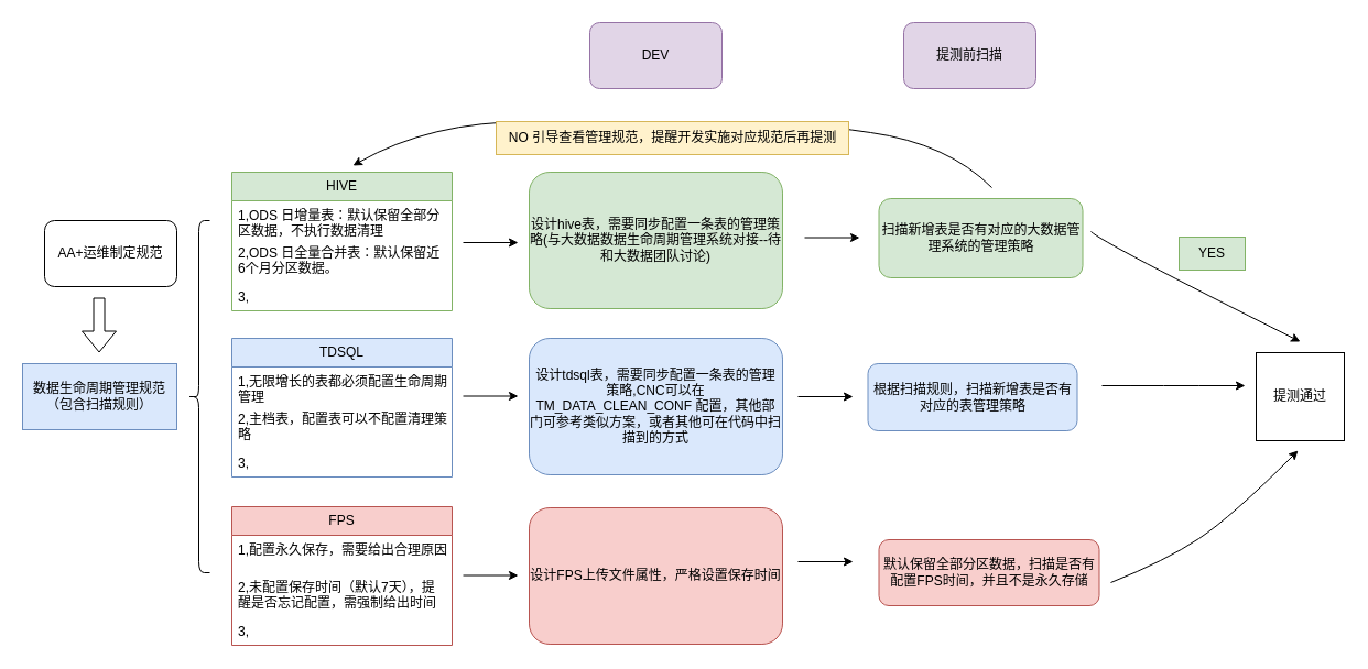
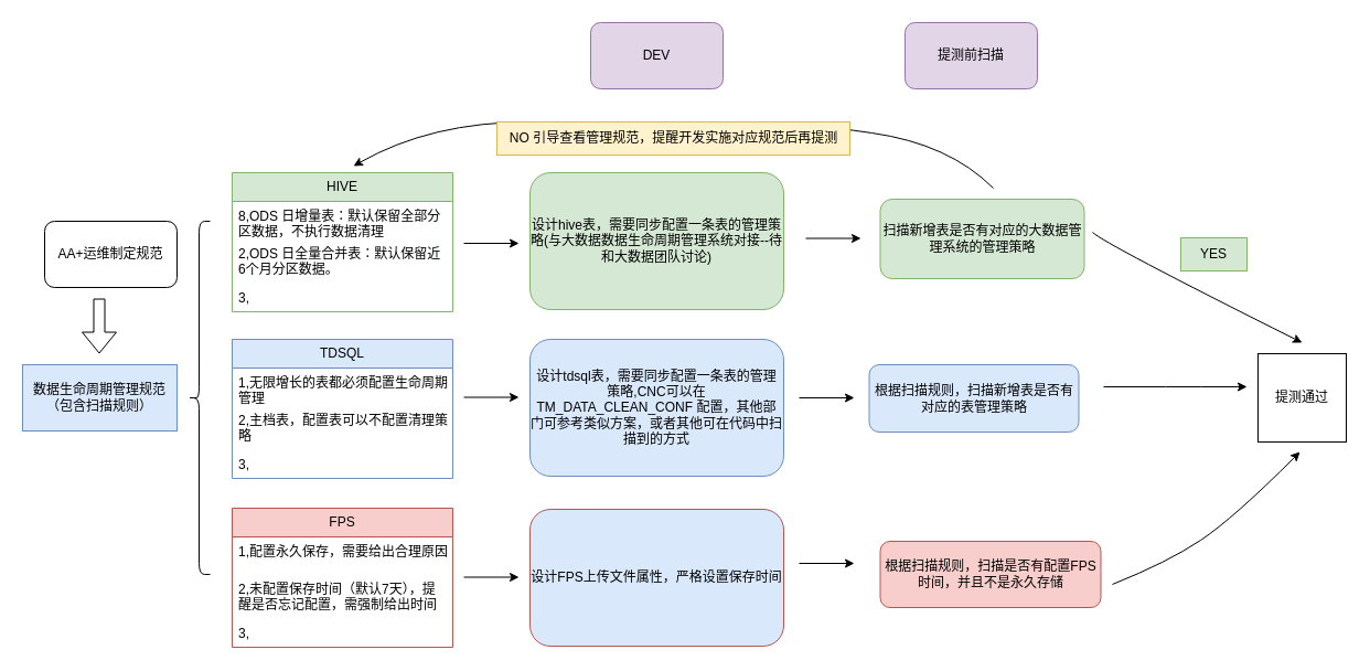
  <mxCell id="0" />
  <mxCell id="1" parent="0" />
  <mxCell id="2" value="数据生命周期管理规范&lt;br&gt;（包含扫描规则）" style="rounded=0;whiteSpace=wrap;html=1;fillColor=#dae8fc;strokeColor=#6c8ebf;" vertex="1" parent="1"><mxGeometry x="20" y="330" width="140" height="60" as="geometry" /></mxCell>
  <mxCell id="3" value="" style="shape=curlyBracket;whiteSpace=wrap;html=1;rounded=1;flipH=1;labelPosition=right;verticalLabelPosition=middle;align=left;verticalAlign=middle;direction=west;" vertex="1" parent="1"><mxGeometry x="170" y="200" width="20" height="320" as="geometry" /></mxCell>
  <mxCell id="4" value="TDSQL" style="swimlane;fontStyle=0;childLayout=stackLayout;horizontal=1;startSize=26;fillColor=#dae8fc;horizontalStack=0;resizeParent=1;resizeParentMax=0;resizeLast=0;collapsible=1;marginBottom=0;whiteSpace=wrap;html=1;strokeColor=#6c8ebf;" vertex="1" parent="1"><mxGeometry x="210" y="307" width="200" height="126" as="geometry" /></mxCell>
  <mxCell id="5" value="1,无限增长的表都必须配置生命周期管理" style="text;strokeColor=none;fillColor=none;align=left;verticalAlign=top;spacingLeft=4;spacingRight=4;overflow=hidden;rotatable=0;points=[[0,0.5],[1,0.5]];portConstraint=eastwest;whiteSpace=wrap;html=1;" vertex="1" parent="4"><mxGeometry y="26" width="200" height="34" as="geometry" /></mxCell>
  <mxCell id="6" value="2,主档表，配置表可以不配置清理策略&lt;br&gt;" style="text;strokeColor=none;fillColor=none;align=left;verticalAlign=top;spacingLeft=4;spacingRight=4;overflow=hidden;rotatable=0;points=[[0,0.5],[1,0.5]];portConstraint=eastwest;whiteSpace=wrap;html=1;" vertex="1" parent="4"><mxGeometry y="60" width="200" height="40" as="geometry" /></mxCell>
  <mxCell id="7" value="3," style="text;strokeColor=none;fillColor=none;align=left;verticalAlign=top;spacingLeft=4;spacingRight=4;overflow=hidden;rotatable=0;points=[[0,0.5],[1,0.5]];portConstraint=eastwest;whiteSpace=wrap;html=1;" vertex="1" parent="4"><mxGeometry y="100" width="200" height="26" as="geometry" /></mxCell>
  <mxCell id="8" value="FPS" style="swimlane;fontStyle=0;childLayout=stackLayout;horizontal=1;startSize=26;fillColor=#f8cecc;horizontalStack=0;resizeParent=1;resizeParentMax=0;resizeLast=0;collapsible=1;marginBottom=0;whiteSpace=wrap;html=1;strokeColor=#b85450;" vertex="1" parent="1"><mxGeometry x="210" y="460" width="200" height="126" as="geometry" /></mxCell>
  <mxCell id="9" value="1,配置永久保存，需要给出合理原因" style="text;strokeColor=none;fillColor=none;align=left;verticalAlign=top;spacingLeft=4;spacingRight=4;overflow=hidden;rotatable=0;points=[[0,0.5],[1,0.5]];portConstraint=eastwest;whiteSpace=wrap;html=1;" vertex="1" parent="8"><mxGeometry y="26" width="200" height="34" as="geometry" /></mxCell>
  <mxCell id="10" value="2,未配置保存时间（默认7天），提醒是否忘记配置，需强制给出时间" style="text;strokeColor=none;fillColor=none;align=left;verticalAlign=top;spacingLeft=4;spacingRight=4;overflow=hidden;rotatable=0;points=[[0,0.5],[1,0.5]];portConstraint=eastwest;whiteSpace=wrap;html=1;" vertex="1" parent="8"><mxGeometry y="60" width="200" height="40" as="geometry" /></mxCell>
  <mxCell id="11" value="3," style="text;strokeColor=none;fillColor=none;align=left;verticalAlign=top;spacingLeft=4;spacingRight=4;overflow=hidden;rotatable=0;points=[[0,0.5],[1,0.5]];portConstraint=eastwest;whiteSpace=wrap;html=1;" vertex="1" parent="8"><mxGeometry y="100" width="200" height="26" as="geometry" /></mxCell>
  <mxCell id="12" value="HIVE" style="swimlane;fontStyle=0;childLayout=stackLayout;horizontal=1;startSize=26;fillColor=#d5e8d4;horizontalStack=0;resizeParent=1;resizeParentMax=0;resizeLast=0;collapsible=1;marginBottom=0;whiteSpace=wrap;html=1;strokeColor=#82b366;" vertex="1" parent="1"><mxGeometry x="210" y="156" width="200" height="126" as="geometry" /></mxCell>
- <mxCell id="13" value="1,ODS 日增量表：默认保留全部分区数据，不执行数据清理" style="text;strokeColor=none;fillColor=none;align=left;verticalAlign=top;spacingLeft=4;spacingRight=4;overflow=hidden;rotatable=0;points=[[0,0.5],[1,0.5]];portConstraint=eastwest;whiteSpace=wrap;html=1;" vertex="1" parent="12"><mxGeometry y="26" width="200" height="34" as="geometry" /></mxCell>
+ <mxCell id="13" value="8,ODS 日增量表：默认保留全部分区数据，不执行数据清理" style="text;strokeColor=none;fillColor=none;align=left;verticalAlign=top;spacingLeft=4;spacingRight=4;overflow=hidden;rotatable=0;points=[[0,0.5],[1,0.5]];portConstraint=eastwest;whiteSpace=wrap;html=1;" vertex="1" parent="12"><mxGeometry y="26" width="200" height="34" as="geometry" /></mxCell>
  <mxCell id="14" value="2,ODS 日全量合并表：默认保留近6个月分区数据。" style="text;strokeColor=none;fillColor=none;align=left;verticalAlign=top;spacingLeft=4;spacingRight=4;overflow=hidden;rotatable=0;points=[[0,0.5],[1,0.5]];portConstraint=eastwest;whiteSpace=wrap;html=1;" vertex="1" parent="12"><mxGeometry y="60" width="200" height="40" as="geometry" /></mxCell>
  <mxCell id="15" value="3," style="text;strokeColor=none;fillColor=none;align=left;verticalAlign=top;spacingLeft=4;spacingRight=4;overflow=hidden;rotatable=0;points=[[0,0.5],[1,0.5]];portConstraint=eastwest;whiteSpace=wrap;html=1;" vertex="1" parent="12"><mxGeometry y="100" width="200" height="26" as="geometry" /></mxCell>
  <mxCell id="16" value="AA+运维制定规范" style="rounded=1;whiteSpace=wrap;html=1;" vertex="1" parent="1"><mxGeometry x="40" y="200" width="120" height="60" as="geometry" /></mxCell>
  <mxCell id="17" value="" style="shape=flexArrow;endArrow=classic;html=1;rounded=0;" edge="1" parent="1"><mxGeometry width="50" height="50" relative="1" as="geometry"><mxPoint x="89.5" y="270" as="sourcePoint" /><mxPoint x="89.5" y="320" as="targetPoint" /></mxGeometry></mxCell>
  <mxCell id="18" value="DEV" style="rounded=1;whiteSpace=wrap;html=1;fillColor=#e1d5e7;strokeColor=#9673a6;" vertex="1" parent="1"><mxGeometry x="535" width="120" height="60" as="geometry" y="20" /></mxCell>
  <mxCell id="19" value="设计hive表，需要同步配置一条表的管理策略(与大数据数据生命周期管理系统对接--待和大数据团队讨论)" style="rounded=1;whiteSpace=wrap;html=1;fillColor=#d5e8d4;strokeColor=#82b366;" vertex="1" parent="1"><mxGeometry x="480" y="156" width="230" height="124" as="geometry" /></mxCell>
  <mxCell id="20" value="设计tdsql表，需要同步配置一条表的管理策略,CNC可以在TM_DATA_CLEAN_CONF 配置，其他部门可参考类似方案，或者其他可在代码中扫描到的方式" style="rounded=1;whiteSpace=wrap;html=1;fillColor=#dae8fc;strokeColor=#6c8ebf;" vertex="1" parent="1"><mxGeometry x="480" y="307" width="230" height="124" as="geometry" /></mxCell>
- <mxCell id="21" value="设计FPS上传文件属性，严格设置保存时间" style="rounded=1;whiteSpace=wrap;html=1;fillColor=#f8cecc;strokeColor=#b85450;" vertex="1" parent="1"><mxGeometry x="480" y="461" width="230" height="124" as="geometry" /></mxCell>
+ <mxCell id="21" value="设计FPS上传文件属性，严格设置保存时间" style="rounded=1;whiteSpace=wrap;html=1;fillColor=#dae8fc;strokeColor=#b85450;" vertex="1" parent="1"><mxGeometry x="480" y="461" width="230" height="124" as="geometry" /></mxCell>
  <mxCell id="22" value="提测前扫描" style="rounded=1;whiteSpace=wrap;html=1;fillColor=#e1d5e7;strokeColor=#9673a6;" vertex="1" parent="1"><mxGeometry x="820" width="120" height="60" as="geometry" y="20" /></mxCell>
  <mxCell id="23" value="" style="endArrow=classic;html=1;rounded=0;" edge="1" parent="1"><mxGeometry width="50" height="50" relative="1" as="geometry"><mxPoint x="420" y="220" as="sourcePoint" /><mxPoint x="470" y="220" as="targetPoint" /></mxGeometry></mxCell>
  <mxCell id="24" value="" style="endArrow=classic;html=1;rounded=0;" edge="1" parent="1"><mxGeometry width="50" height="50" relative="1" as="geometry"><mxPoint x="420" y="359.5" as="sourcePoint" /><mxPoint x="470" y="359.5" as="targetPoint" /></mxGeometry></mxCell>
  <mxCell id="25" value="" style="endArrow=classic;html=1;rounded=0;" edge="1" parent="1"><mxGeometry width="50" height="50" relative="1" as="geometry"><mxPoint x="420" y="522.5" as="sourcePoint" /><mxPoint x="470" y="522.5" as="targetPoint" /></mxGeometry></mxCell>
  <mxCell id="26" value="扫描新增表是否有对应的大数据管理系统的管理策略" style="rounded=1;whiteSpace=wrap;html=1;fillColor=#d5e8d4;strokeColor=#82b366;" vertex="1" parent="1"><mxGeometry x="797.5" y="180" width="185" height="72" as="geometry" /></mxCell>
  <mxCell id="27" value="根据扫描规则，扫描新增表是否有对应的表管理策略" style="rounded=1;whiteSpace=wrap;html=1;fillColor=#dae8fc;strokeColor=#6c8ebf;" vertex="1" parent="1"><mxGeometry x="787.5" y="330" width="190" height="61" as="geometry" /></mxCell>
- <mxCell id="28" value="默认保留全部分区数据，扫描是否有配置FPS时间，并且不是永久存储" style="rounded=1;whiteSpace=wrap;html=1;fillColor=#f8cecc;strokeColor=#b85450;" vertex="1" parent="1"><mxGeometry x="797.5" y="490" width="200" height="60" as="geometry" /></mxCell>
+ <mxCell id="28" value="根据扫描规则，扫描是否有配置FPS时间，并且不是永久存储" style="rounded=1;whiteSpace=wrap;html=1;fillColor=#f8cecc;strokeColor=#b85450;" vertex="1" parent="1"><mxGeometry x="797.5" y="490" width="200" height="60" as="geometry" /></mxCell>
  <mxCell id="29" value="提测通过" style="whiteSpace=wrap;html=1;aspect=fixed;" vertex="1" parent="1"><mxGeometry x="1140" y="320" width="80" height="80" as="geometry" /></mxCell>
  <mxCell id="30" value="" style="curved=1;endArrow=classic;html=1;rounded=0;" edge="1" parent="1"><mxGeometry width="50" height="50" relative="1" as="geometry"><mxPoint x="990" y="210" as="sourcePoint" /><mxPoint x="1180" y="310" as="targetPoint" /><Array as="points"><mxPoint x="990" y="210" /><mxPoint x="1000" y="220" /></Array></mxGeometry></mxCell>
  <mxCell id="31" value="" style="curved=1;endArrow=classic;html=1;rounded=0;" edge="1" parent="1"><mxGeometry width="50" height="50" relative="1" as="geometry"><mxPoint x="1000" y="350" as="sourcePoint" /><mxPoint x="1130" y="350" as="targetPoint" /><Array as="points"><mxPoint x="1050" y="350" /></Array></mxGeometry></mxCell>
  <mxCell id="32" value="" style="curved=1;endArrow=classic;html=1;rounded=0;entryX=0.5;entryY=1;entryDx=0;entryDy=0;" edge="1" parent="1"><mxGeometry width="50" height="50" relative="1" as="geometry"><mxPoint x="1008" y="529" as="sourcePoint" /><mxPoint x="1178" y="409" as="targetPoint" /><Array as="points"><mxPoint x="1058" y="509" /><mxPoint x="1118" y="469" /></Array></mxGeometry></mxCell>
  <mxCell id="33" value="YES" style="text;html=1;strokeColor=#82b366;fillColor=#d5e8d4;align=center;verticalAlign=middle;whiteSpace=wrap;rounded=0;" vertex="1" parent="1"><mxGeometry x="1070" y="215" width="60" height="30" as="geometry" /></mxCell>
  <mxCell id="34" value="" style="curved=1;endArrow=classic;html=1;rounded=0;" edge="1" parent="1"><mxGeometry width="50" height="50" relative="1" as="geometry"><mxPoint x="900" y="170" as="sourcePoint" /><mxPoint x="320" y="150" as="targetPoint" /><Array as="points"><mxPoint x="860" y="130" /><mxPoint x="720" y="110" /><mxPoint x="680" y="110" /><mxPoint x="570" y="110" /><mxPoint x="390" y="110" /></Array></mxGeometry></mxCell>
  <mxCell id="35" value="NO 引导查看管理规范，提醒开发实施对应规范后再提测" style="text;html=1;align=center;verticalAlign=middle;resizable=0;points=[];autosize=1;strokeColor=#d6b656;fillColor=#fff2cc;" vertex="1" parent="1"><mxGeometry x="450" y="110" width="320" height="30" as="geometry" /></mxCell>
  <mxCell id="36" value="" style="endArrow=classic;html=1;rounded=0;" edge="1" parent="1"><mxGeometry width="50" height="50" relative="1" as="geometry"><mxPoint x="730" y="215.5" as="sourcePoint" /><mxPoint x="780" y="215.5" as="targetPoint" /></mxGeometry></mxCell>
  <mxCell id="37" value="" style="endArrow=classic;html=1;rounded=0;" edge="1" parent="1"><mxGeometry width="50" height="50" relative="1" as="geometry"><mxPoint x="724" y="360" as="sourcePoint" /><mxPoint x="774" y="360" as="targetPoint" /></mxGeometry></mxCell>
  <mxCell id="38" value="" style="endArrow=classic;html=1;rounded=0;" edge="1" parent="1"><mxGeometry width="50" height="50" relative="1" as="geometry"><mxPoint x="724" y="510" as="sourcePoint" /><mxPoint x="774" y="510" as="targetPoint" /></mxGeometry></mxCell>
